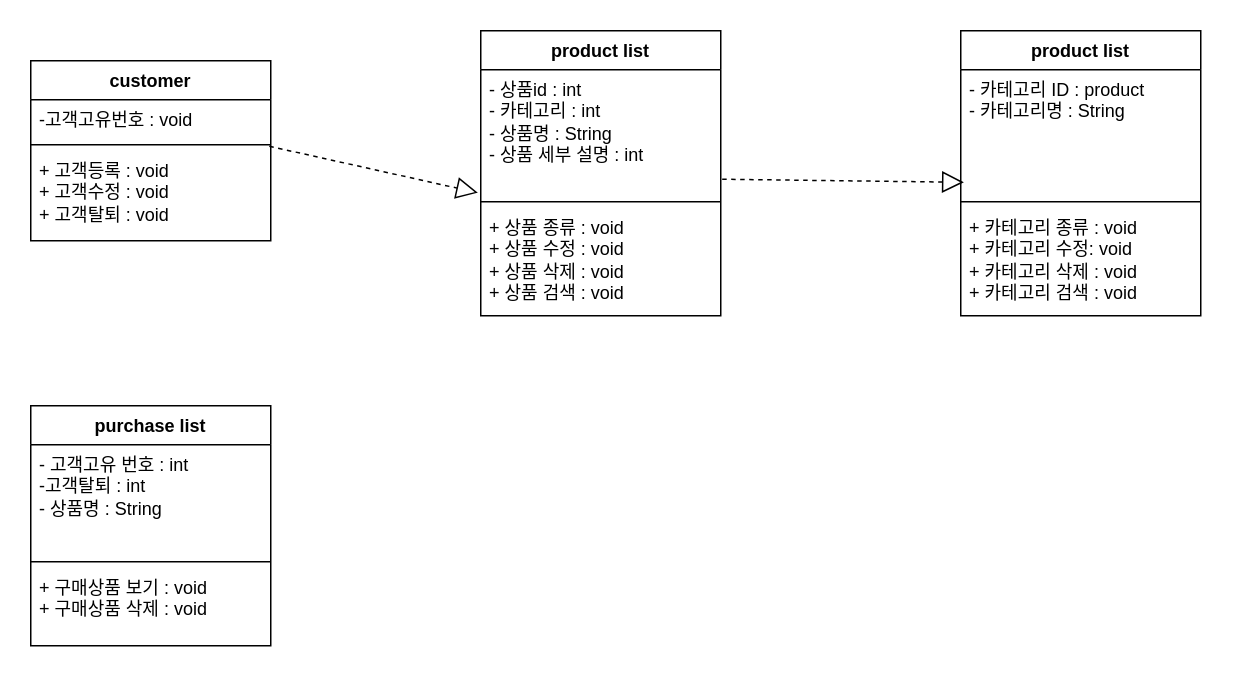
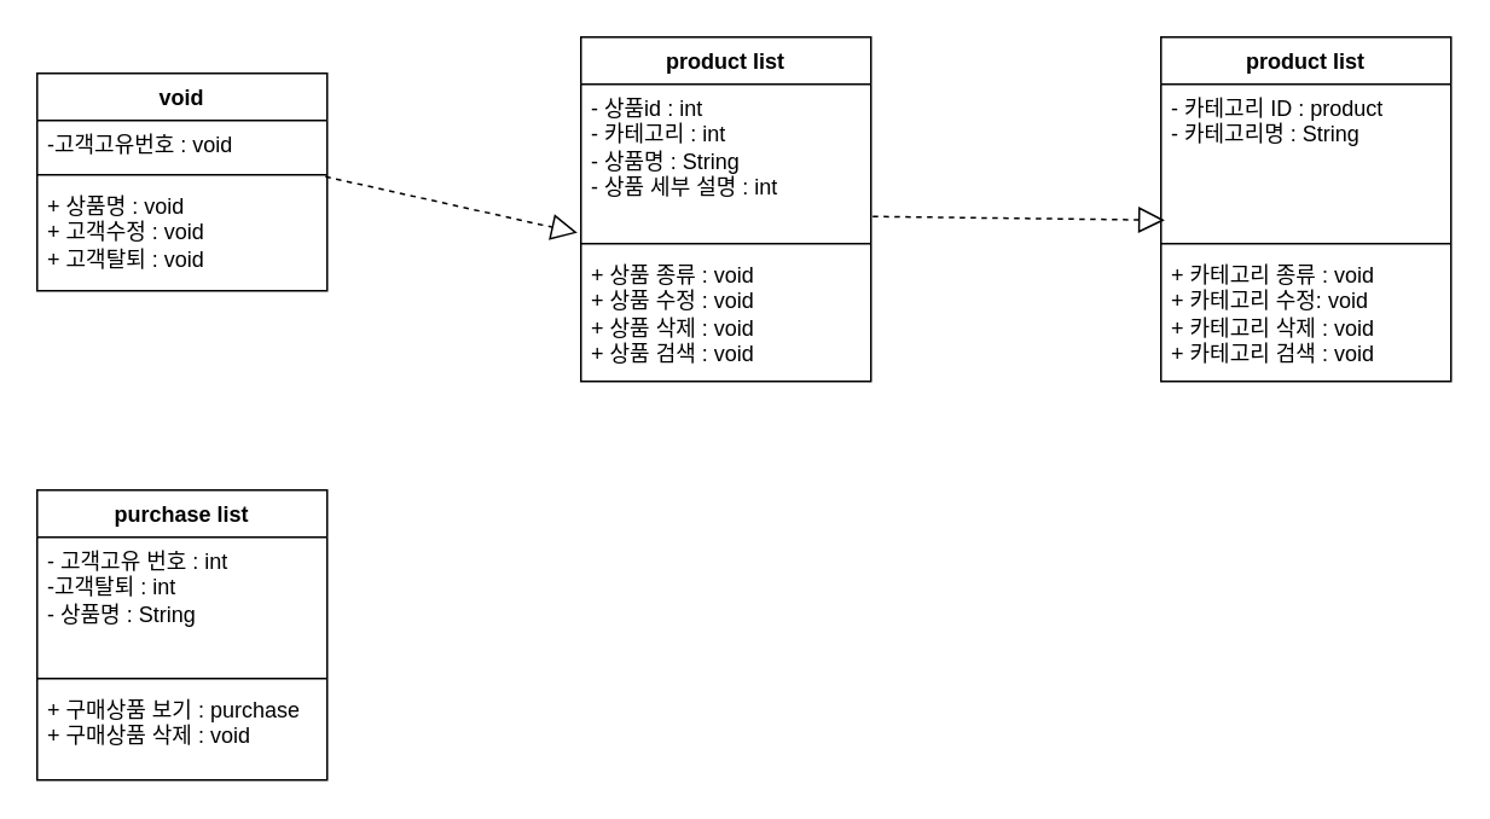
  <mxCell id="0" />
  <mxCell id="1" parent="0" />
- <mxCell id="2" value="customer" style="swimlane;fontStyle=1;align=center;verticalAlign=top;childLayout=stackLayout;horizontal=1;startSize=26;horizontalStack=0;resizeParent=1;resizeParentMax=0;resizeLast=0;collapsible=1;marginBottom=0;whiteSpace=wrap;html=1;" vertex="1" parent="1"><mxGeometry x="20" y="40" width="160" height="120" as="geometry" /></mxCell>
+ <mxCell id="2" value="void" style="swimlane;fontStyle=1;align=center;verticalAlign=top;childLayout=stackLayout;horizontal=1;startSize=26;horizontalStack=0;resizeParent=1;resizeParentMax=0;resizeLast=0;collapsible=1;marginBottom=0;whiteSpace=wrap;html=1;" vertex="1" parent="1"><mxGeometry x="20" y="40" width="160" height="120" as="geometry" /></mxCell>
  <mxCell id="3" value="-고객고유번호 : void" style="text;strokeColor=none;fillColor=none;align=left;verticalAlign=top;spacingLeft=4;spacingRight=4;overflow=hidden;rotatable=0;points=[[0,0.5],[1,0.5]];portConstraint=eastwest;whiteSpace=wrap;html=1;" vertex="1" parent="2"><mxGeometry y="26" width="160" height="26" as="geometry" /></mxCell>
  <mxCell id="4" value="" style="line;strokeWidth=1;fillColor=none;align=left;verticalAlign=middle;spacingTop=-1;spacingLeft=3;spacingRight=3;rotatable=0;labelPosition=right;points=[];portConstraint=eastwest;strokeColor=inherit;" vertex="1" parent="2"><mxGeometry y="52" width="160" height="8" as="geometry" /></mxCell>
- <mxCell id="5" value="+ 고객등록 : void&amp;nbsp;&lt;div&gt;+ 고객수정 : void&lt;/div&gt;&lt;div&gt;+ 고객탈퇴 : void&lt;/div&gt;" style="text;strokeColor=none;fillColor=none;align=left;verticalAlign=top;spacingLeft=4;spacingRight=4;overflow=hidden;rotatable=0;points=[[0,0.5],[1,0.5]];portConstraint=eastwest;whiteSpace=wrap;html=1;" vertex="1" parent="2"><mxGeometry y="60" width="160" height="60" as="geometry" /></mxCell>
+ <mxCell id="5" value="+ 상품명 : void&amp;nbsp;&lt;div&gt;+ 고객수정 : void&lt;/div&gt;&lt;div&gt;+ 고객탈퇴 : void&lt;/div&gt;" style="text;strokeColor=none;fillColor=none;align=left;verticalAlign=top;spacingLeft=4;spacingRight=4;overflow=hidden;rotatable=0;points=[[0,0.5],[1,0.5]];portConstraint=eastwest;whiteSpace=wrap;html=1;" vertex="1" parent="2"><mxGeometry y="60" width="160" height="60" as="geometry" /></mxCell>
  <mxCell id="6" value="purchase list" style="swimlane;fontStyle=1;align=center;verticalAlign=top;childLayout=stackLayout;horizontal=1;startSize=26;horizontalStack=0;resizeParent=1;resizeParentMax=0;resizeLast=0;collapsible=1;marginBottom=0;whiteSpace=wrap;html=1;" vertex="1" parent="1"><mxGeometry x="20" y="270" width="160" height="160" as="geometry" /></mxCell>
  <mxCell id="7" value="- 고객고유 번호 : int&lt;div&gt;-고객탈퇴 : int&lt;/div&gt;&lt;div&gt;- 상품명 : String&lt;/div&gt;" style="text;strokeColor=none;fillColor=none;align=left;verticalAlign=top;spacingLeft=4;spacingRight=4;overflow=hidden;rotatable=0;points=[[0,0.5],[1,0.5]];portConstraint=eastwest;whiteSpace=wrap;html=1;" vertex="1" parent="6"><mxGeometry y="26" width="160" height="74" as="geometry" /></mxCell>
  <mxCell id="8" value="" style="line;strokeWidth=1;fillColor=none;align=left;verticalAlign=middle;spacingTop=-1;spacingLeft=3;spacingRight=3;rotatable=0;labelPosition=right;points=[];portConstraint=eastwest;strokeColor=inherit;" vertex="1" parent="6"><mxGeometry y="100" width="160" height="8" as="geometry" /></mxCell>
- <mxCell id="9" value="+ 구매상품 보기 : void&lt;div&gt;+ 구매상품 삭제 : void&lt;/div&gt;" style="text;strokeColor=none;fillColor=none;align=left;verticalAlign=top;spacingLeft=4;spacingRight=4;overflow=hidden;rotatable=0;points=[[0,0.5],[1,0.5]];portConstraint=eastwest;whiteSpace=wrap;html=1;" vertex="1" parent="6"><mxGeometry y="108" width="160" height="52" as="geometry" /></mxCell>
+ <mxCell id="9" value="+ 구매상품 보기 : purchase&lt;div&gt;+ 구매상품 삭제 : void&lt;/div&gt;" style="text;strokeColor=none;fillColor=none;align=left;verticalAlign=top;spacingLeft=4;spacingRight=4;overflow=hidden;rotatable=0;points=[[0,0.5],[1,0.5]];portConstraint=eastwest;whiteSpace=wrap;html=1;" vertex="1" parent="6"><mxGeometry y="108" width="160" height="52" as="geometry" /></mxCell>
  <mxCell id="10" value="product list" style="swimlane;fontStyle=1;align=center;verticalAlign=top;childLayout=stackLayout;horizontal=1;startSize=26;horizontalStack=0;resizeParent=1;resizeParentMax=0;resizeLast=0;collapsible=1;marginBottom=0;whiteSpace=wrap;html=1;" vertex="1" parent="1"><mxGeometry x="320" y="20" width="160" height="190" as="geometry" /></mxCell>
  <mxCell id="11" value="- 상품id : int&lt;div&gt;- 카테고리 : int&lt;/div&gt;&lt;div&gt;- 상품명 : String&lt;br&gt;&lt;div&gt;- 상품 세부 설명 : int&lt;/div&gt;&lt;/div&gt;" style="text;strokeColor=none;fillColor=none;align=left;verticalAlign=top;spacingLeft=4;spacingRight=4;overflow=hidden;rotatable=0;points=[[0,0.5],[1,0.5]];portConstraint=eastwest;whiteSpace=wrap;html=1;" vertex="1" parent="10"><mxGeometry y="26" width="160" height="84" as="geometry" /></mxCell>
  <mxCell id="12" value="" style="line;strokeWidth=1;fillColor=none;align=left;verticalAlign=middle;spacingTop=-1;spacingLeft=3;spacingRight=3;rotatable=0;labelPosition=right;points=[];portConstraint=eastwest;strokeColor=inherit;" vertex="1" parent="10"><mxGeometry y="110" width="160" height="8" as="geometry" /></mxCell>
  <mxCell id="13" value="+ 상품 종류 : void&lt;div&gt;+ 상품 수정 : void&lt;/div&gt;&lt;div&gt;+ 상품 삭제 : void&lt;/div&gt;&lt;div&gt;+ 상품 검색 : void&lt;/div&gt;" style="text;strokeColor=none;fillColor=none;align=left;verticalAlign=top;spacingLeft=4;spacingRight=4;overflow=hidden;rotatable=0;points=[[0,0.5],[1,0.5]];portConstraint=eastwest;whiteSpace=wrap;html=1;" vertex="1" parent="10"><mxGeometry y="118" width="160" height="72" as="geometry" /></mxCell>
  <mxCell id="14" value="" style="endArrow=block;dashed=1;endFill=0;endSize=12;html=1;rounded=0;exitX=0.994;exitY=-0.05;exitDx=0;exitDy=0;exitPerimeter=0;entryX=-0.012;entryY=0.976;entryDx=0;entryDy=0;entryPerimeter=0;" edge="1" parent="1" source="5" target="11"><mxGeometry width="160" relative="1" as="geometry"><mxPoint x="780" y="147" as="sourcePoint" /><mxPoint x="400" y="110" as="targetPoint" /></mxGeometry></mxCell>
  <mxCell id="15" value="product list" style="swimlane;fontStyle=1;align=center;verticalAlign=top;childLayout=stackLayout;horizontal=1;startSize=26;horizontalStack=0;resizeParent=1;resizeParentMax=0;resizeLast=0;collapsible=1;marginBottom=0;whiteSpace=wrap;html=1;" vertex="1" parent="1"><mxGeometry x="640" y="20" width="160" height="190" as="geometry" /></mxCell>
  <mxCell id="16" value="- 카테고리 ID : product&lt;div&gt;- 카테고리명 : String&lt;/div&gt;" style="text;strokeColor=none;fillColor=none;align=left;verticalAlign=top;spacingLeft=4;spacingRight=4;overflow=hidden;rotatable=0;points=[[0,0.5],[1,0.5]];portConstraint=eastwest;whiteSpace=wrap;html=1;" vertex="1" parent="15"><mxGeometry y="26" width="160" height="84" as="geometry" /></mxCell>
  <mxCell id="17" value="" style="line;strokeWidth=1;fillColor=none;align=left;verticalAlign=middle;spacingTop=-1;spacingLeft=3;spacingRight=3;rotatable=0;labelPosition=right;points=[];portConstraint=eastwest;strokeColor=inherit;" vertex="1" parent="15"><mxGeometry y="110" width="160" height="8" as="geometry" /></mxCell>
  <mxCell id="18" value="+ 카테고리 종류 : void&lt;div&gt;+ 카테고리 수정: void&lt;/div&gt;&lt;div&gt;+ 카테고리 삭제 : void&lt;/div&gt;&lt;div&gt;+ 카테고리 검색 : void&lt;/div&gt;" style="text;strokeColor=none;fillColor=none;align=left;verticalAlign=top;spacingLeft=4;spacingRight=4;overflow=hidden;rotatable=0;points=[[0,0.5],[1,0.5]];portConstraint=eastwest;whiteSpace=wrap;html=1;" vertex="1" parent="15"><mxGeometry y="118" width="160" height="72" as="geometry" /></mxCell>
  <mxCell id="19" value="" style="endArrow=block;dashed=1;endFill=0;endSize=12;html=1;rounded=0;exitX=1.006;exitY=0.869;exitDx=0;exitDy=0;exitPerimeter=0;entryX=0.013;entryY=0.893;entryDx=0;entryDy=0;entryPerimeter=0;" edge="1" parent="1" source="11" target="16"><mxGeometry width="160" relative="1" as="geometry"><mxPoint x="189" y="107" as="sourcePoint" /><mxPoint x="328" y="138" as="targetPoint" /></mxGeometry></mxCell>
